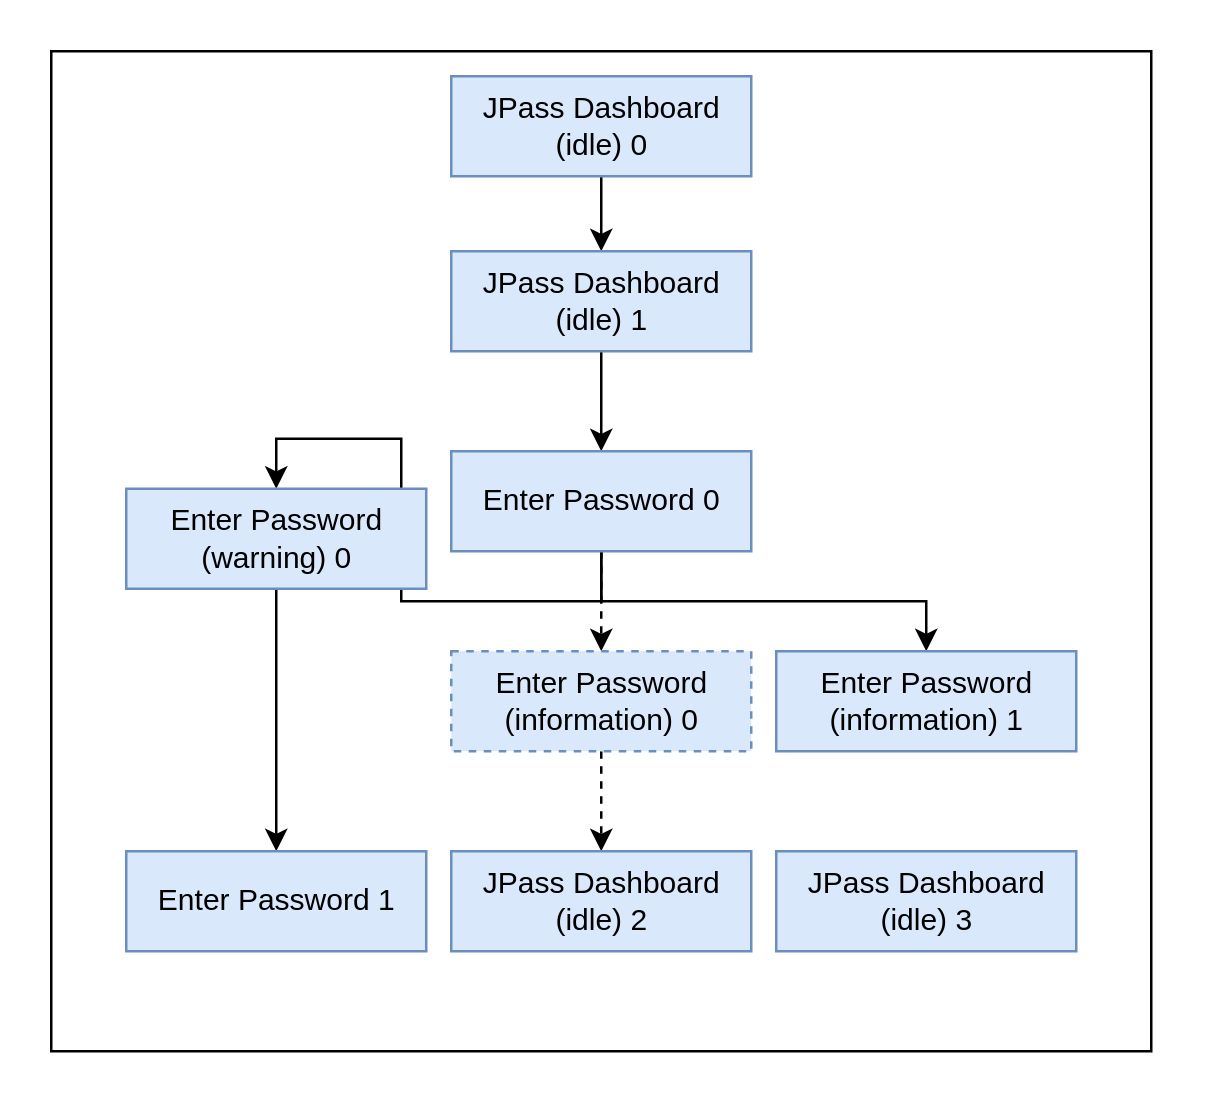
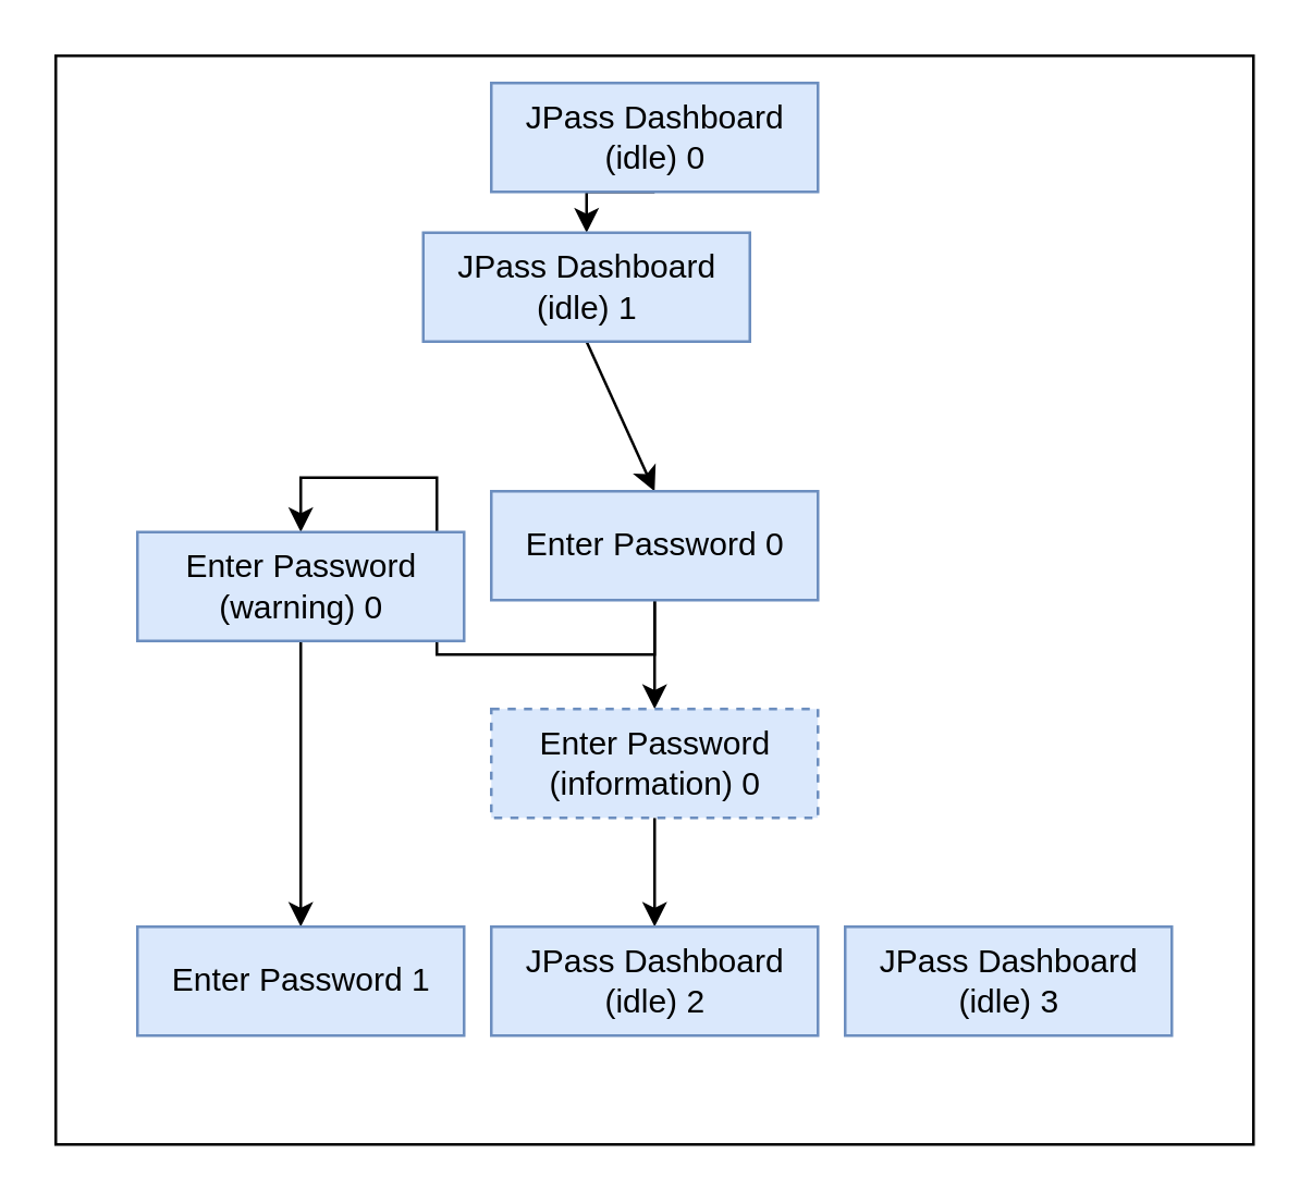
  <mxCell id="0" />
  <mxCell id="1" parent="0" />
  <mxCell id="2" value="" style="rounded=0;whiteSpace=wrap;html=1;" vertex="1" parent="1"><mxGeometry x="20" width="440" height="400" as="geometry" y="20" /></mxCell>
  <mxCell id="3" style="edgeStyle=orthogonalEdgeStyle;rounded=0;orthogonalLoop=1;jettySize=auto;html=1;exitX=0.5;exitY=1;exitDx=0;exitDy=0;entryX=0.5;entryY=0;entryDx=0;entryDy=0;" parent="1" source="4" target="6" edge="1"><mxGeometry relative="1" as="geometry" /></mxCell>
  <mxCell id="4" value="JPass Dashboard&lt;br&gt;(idle) 0" style="html=1;fillColor=#dae8fc;strokeColor=#6c8ebf;" parent="1" vertex="1"><mxGeometry x="180" y="30" width="120" height="40" as="geometry" /></mxCell>
  <mxCell id="5" style="edgeStyle=none;html=1;exitX=0.5;exitY=1;exitDx=0;exitDy=0;entryX=0.5;entryY=0;entryDx=0;entryDy=0;" edge="1" parent="1" source="6" target="10"><mxGeometry relative="1" as="geometry" /></mxCell>
- <mxCell id="6" value="JPass Dashboard&lt;br&gt;(idle) 1" style="html=1;fillColor=#dae8fc;strokeColor=#6c8ebf;" parent="1" vertex="1"><mxGeometry x="180" y="100" width="120" height="40" as="geometry" /></mxCell>
+ <mxCell id="6" value="JPass Dashboard&lt;br&gt;(idle) 1" style="html=1;fillColor=#dae8fc;strokeColor=#6c8ebf;" parent="1" vertex="1"><mxGeometry x="155" y="85" width="120" height="40" as="geometry" /></mxCell>
  <mxCell id="7" style="edgeStyle=orthogonalEdgeStyle;rounded=0;orthogonalLoop=1;jettySize=auto;html=1;exitX=0.5;exitY=1;exitDx=0;exitDy=0;entryX=0.5;entryY=0;entryDx=0;entryDy=0;" parent="1" source="10" target="12" edge="1"><mxGeometry relative="1" as="geometry" /></mxCell>
- <mxCell id="8" style="edgeStyle=orthogonalEdgeStyle;rounded=0;orthogonalLoop=1;jettySize=auto;html=1;exitX=0.5;exitY=1;exitDx=0;exitDy=0;entryX=0.5;entryY=0;entryDx=0;entryDy=0;dashed=1;" parent="1" source="10" target="15" edge="1"><mxGeometry relative="1" as="geometry" /></mxCell>
- <mxCell id="9" style="edgeStyle=orthogonalEdgeStyle;rounded=0;orthogonalLoop=1;jettySize=auto;html=1;exitX=0.5;exitY=1;exitDx=0;exitDy=0;entryX=0.5;entryY=0;entryDx=0;entryDy=0;" parent="1" source="10" target="16" edge="1"><mxGeometry relative="1" as="geometry" /></mxCell>
+ <mxCell id="8" style="edgeStyle=orthogonalEdgeStyle;rounded=0;orthogonalLoop=1;jettySize=auto;html=1;exitX=0.5;exitY=1;exitDx=0;exitDy=0;entryX=0.5;entryY=0;entryDx=0;entryDy=0;" parent="1" source="10" target="15" edge="1"><mxGeometry relative="1" as="geometry" /></mxCell>
  <mxCell id="10" value="Enter Password 0" style="html=1;fillColor=#dae8fc;strokeColor=#6c8ebf;" parent="1" vertex="1"><mxGeometry x="180" y="180" width="120" height="40" as="geometry" /></mxCell>
  <mxCell id="11" style="edgeStyle=orthogonalEdgeStyle;rounded=0;orthogonalLoop=1;jettySize=auto;html=1;exitX=0.5;exitY=1;exitDx=0;exitDy=0;entryX=0.5;entryY=0;entryDx=0;entryDy=0;" parent="1" source="12" target="13" edge="1"><mxGeometry relative="1" as="geometry" /></mxCell>
  <mxCell id="12" value="Enter Password&lt;br&gt;(warning) 0" style="html=1;fillColor=#dae8fc;strokeColor=#6c8ebf;" parent="1" vertex="1"><mxGeometry x="50" y="195" width="120" height="40" as="geometry" /></mxCell>
  <mxCell id="13" value="Enter Password 1" style="html=1;fillColor=#dae8fc;strokeColor=#6c8ebf;" parent="1" vertex="1"><mxGeometry x="50" y="340" width="120" height="40" as="geometry" /></mxCell>
- <mxCell id="14" style="edgeStyle=orthogonalEdgeStyle;rounded=0;orthogonalLoop=1;jettySize=auto;html=1;exitX=0.5;exitY=1;exitDx=0;exitDy=0;entryX=0.5;entryY=0;entryDx=0;entryDy=0;dashed=1;" parent="1" source="15" target="17" edge="1"><mxGeometry relative="1" as="geometry" /></mxCell>
+ <mxCell id="14" style="edgeStyle=orthogonalEdgeStyle;rounded=0;orthogonalLoop=1;jettySize=auto;html=1;exitX=0.5;exitY=1;exitDx=0;exitDy=0;entryX=0.5;entryY=0;entryDx=0;entryDy=0;" parent="1" source="15" target="17" edge="1"><mxGeometry relative="1" as="geometry" /></mxCell>
  <mxCell id="15" value="Enter Password&lt;br&gt;(information) 0" style="html=1;fillColor=#dae8fc;strokeColor=#6c8ebf;dashed=1;" parent="1" vertex="1"><mxGeometry x="180" y="260" width="120" height="40" as="geometry" /></mxCell>
- <mxCell id="16" value="Enter Password&lt;br&gt;(information) 1" style="html=1;fillColor=#dae8fc;strokeColor=#6c8ebf;" parent="1" vertex="1"><mxGeometry x="310" y="260" width="120" height="40" as="geometry" /></mxCell>
  <mxCell id="17" value="JPass Dashboard&lt;br&gt;(idle) 2" style="html=1;fillColor=#dae8fc;strokeColor=#6c8ebf;" parent="1" vertex="1"><mxGeometry x="180" y="340" width="120" height="40" as="geometry" /></mxCell>
  <mxCell id="18" value="JPass Dashboard&lt;br&gt;(idle) 3" style="html=1;fillColor=#dae8fc;strokeColor=#6c8ebf;" parent="1" vertex="1"><mxGeometry x="310" y="340" width="120" height="40" as="geometry" /></mxCell>
